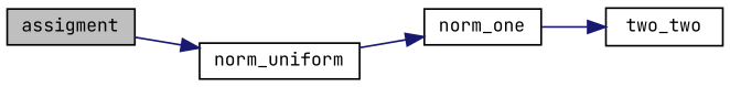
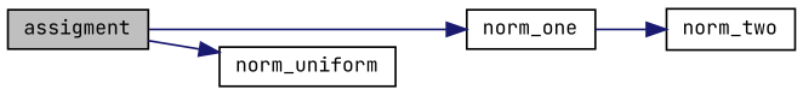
  digraph {
    fontname="JetBrains Mono"
    rankdir=LR
    node [color=black fillcolor=white fontname="JetBrains Mono" fontsize=10 shape=record style=filled]
    edge [color=midnightblue fontname="JetBrains Mono" fontsize=10 labelfontname=Helvetica labelfontsize=10 style=solid]
    n1 [fillcolor=grey75 fontcolor=black height=0.2 label=assigment width=0.4]
    n2 [height=0.2 label=norm_one width=0.4]
    n3 [height=0.2 label=norm_uniform width=0.4]
-   n4 [height=0.2 label=two_two width=0.4]
-   n3 -> n2
+   n4 [height=0.2 label=norm_two width=0.4]
+   n1 -> n2
    n1 -> n3
    n2 -> n4
  }
